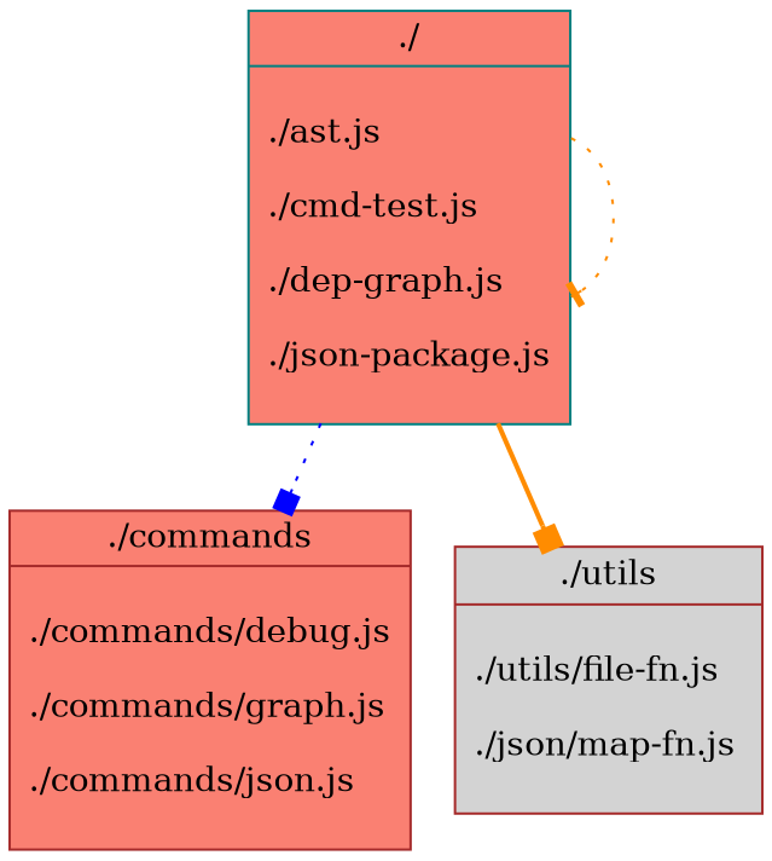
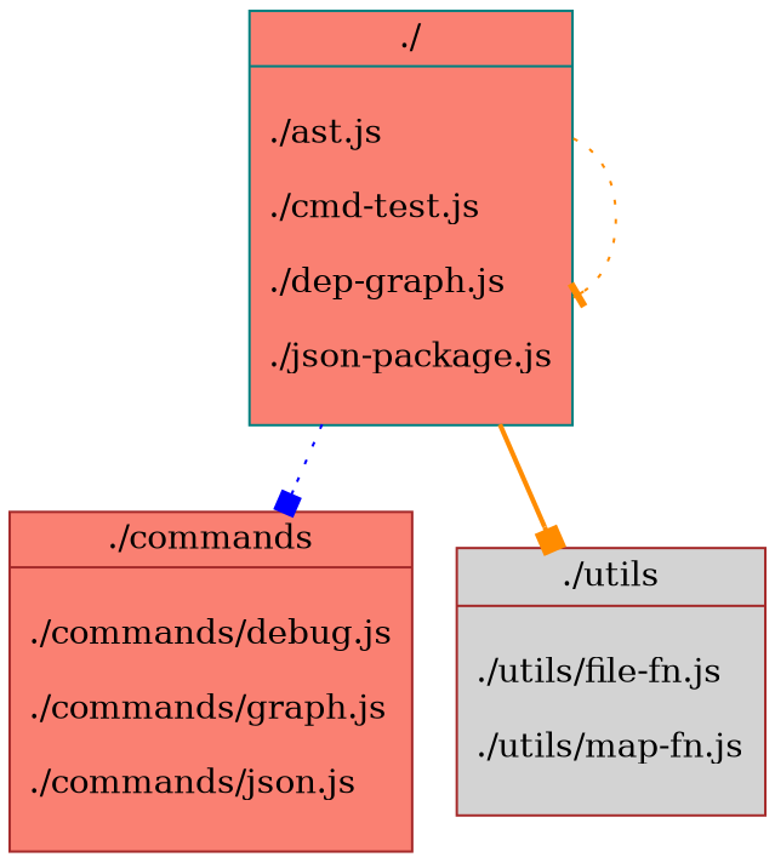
  digraph {
    node [shape=record style=filled fillcolor=salmon color=brown]
    edge [color=darkorange style=dotted arrowhead=box]
    n1 [label="{./|\n	./ast.js\l\n	./cmd-test.js\l\n	./dep-graph.js\l\n	./json-package.js\l\n}" color=teal]
    n2 [label="{./commands|\n	./commands/debug.js\l\n	./commands/graph.js\l\n	./commands/json.js\l\n}"]
-   n3 [label="{./utils|\n	./utils/file-fn.js\l\n	./json/map-fn.js\l\n}" fillcolor=lightgrey]
+   n3 [label="{./utils|\n	./utils/file-fn.js\l\n	./utils/map-fn.js\l\n}" fillcolor=lightgrey]
    n1 -> n1 [arrowhead=tee]
    n1 -> n2 [color=blue]
    n1 -> n3 [style=bold]
  }
